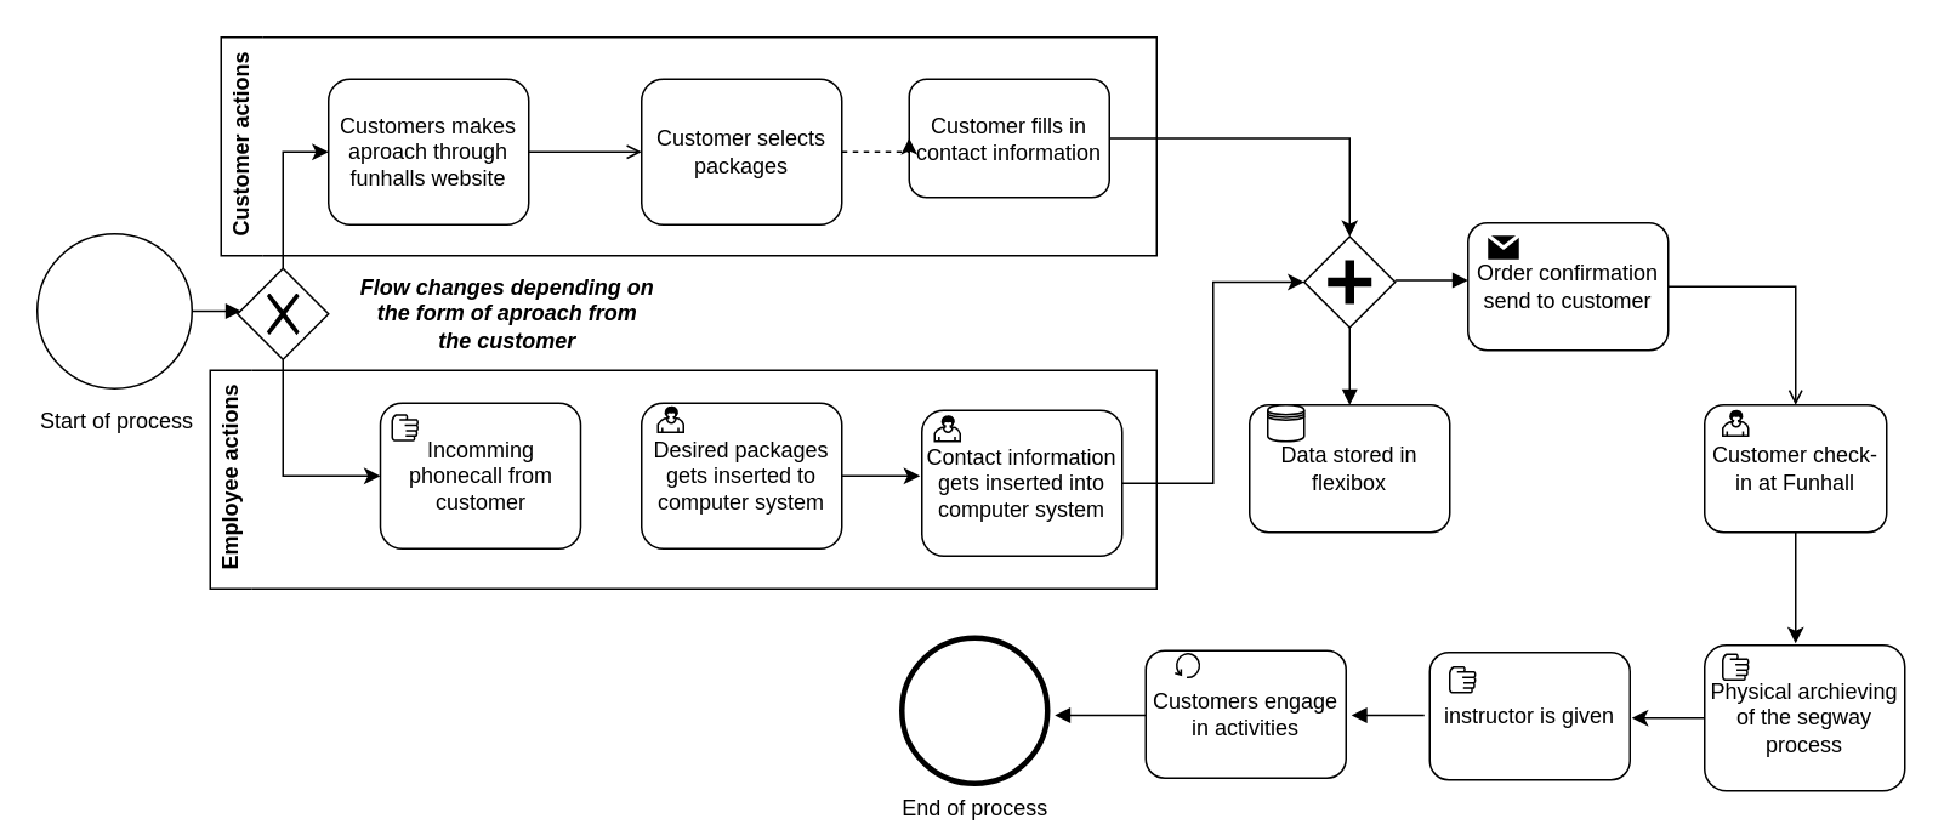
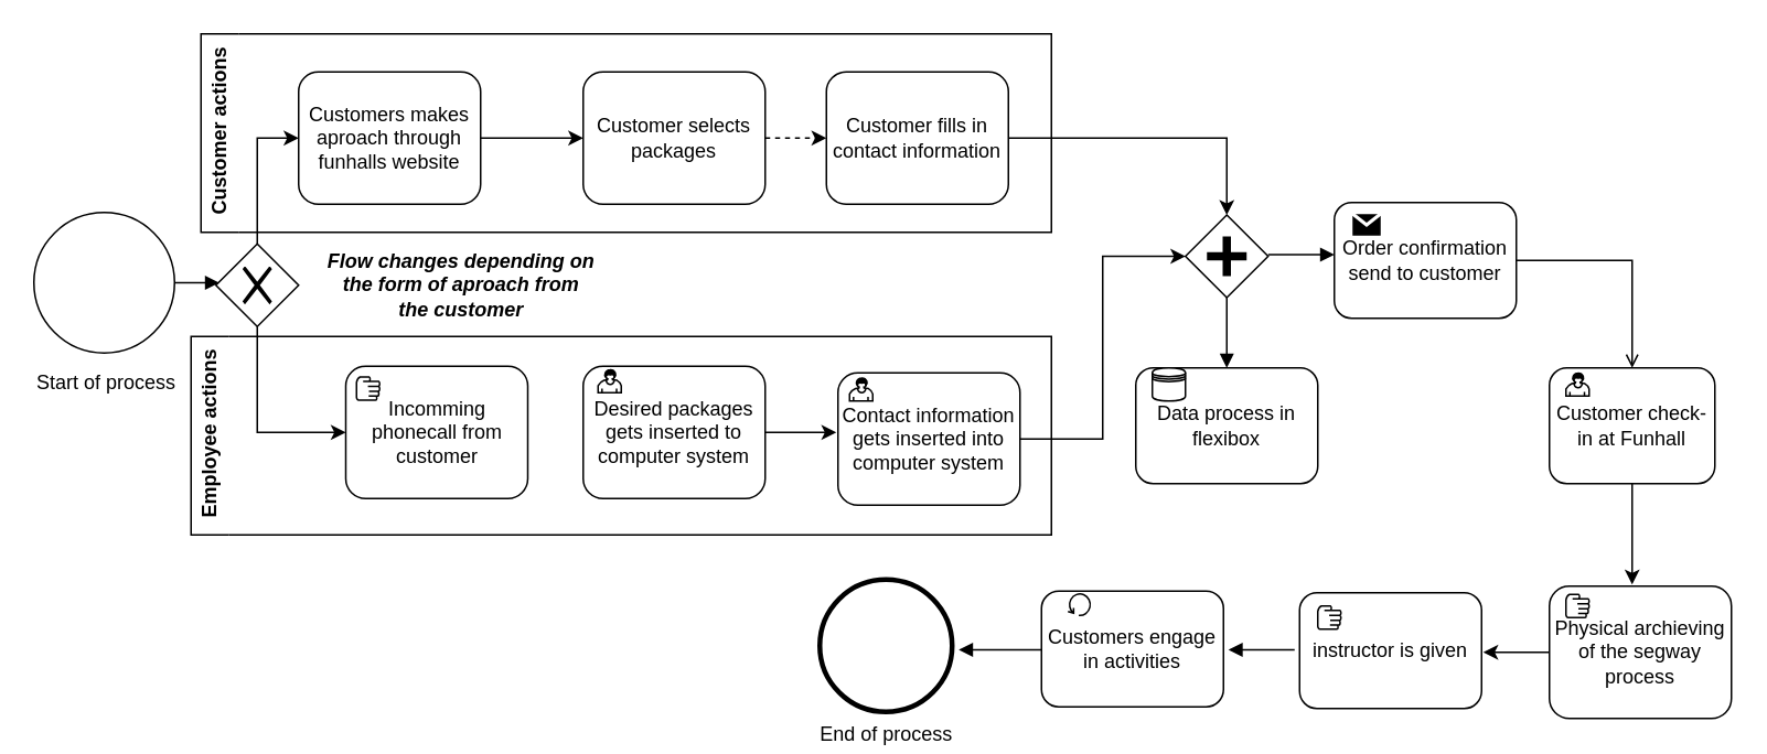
  <mxCell id="0" />
  <mxCell id="1" parent="0" />
  <mxCell id="2" value="" style="ellipse;whiteSpace=wrap;html=1;aspect=fixed;" parent="1" vertex="1"><mxGeometry x="20" y="128" width="85" height="85" as="geometry" /></mxCell>
  <mxCell id="3" style="edgeStyle=orthogonalEdgeStyle;rounded=0;orthogonalLoop=1;jettySize=auto;html=1;exitX=1;exitY=0.5;exitDx=0;exitDy=0;entryX=0.5;entryY=0;entryDx=0;entryDy=0;" edge="1" parent="1" source="4" target="7"><mxGeometry relative="1" as="geometry" /></mxCell>
- <mxCell id="4" value="Customer fills in contact information" style="shape=ext;rounded=1;html=1;whiteSpace=wrap;" parent="1" vertex="1"><mxGeometry x="499" y="43" width="110" height="65" as="geometry" /></mxCell>
+ <mxCell id="4" value="Customer fills in contact information" style="shape=ext;rounded=1;html=1;whiteSpace=wrap;" parent="1" vertex="1"><mxGeometry x="499" y="43" width="110" height="80" as="geometry" /></mxCell>
  <mxCell id="5" style="edgeStyle=orthogonalEdgeStyle;rounded=0;orthogonalLoop=1;jettySize=auto;html=1;exitX=1;exitY=0.5;exitDx=0;exitDy=0;entryX=0;entryY=0.5;entryDx=0;entryDy=0;dashed=1;" edge="1" parent="1" source="6" target="4"><mxGeometry relative="1" as="geometry" /></mxCell>
  <mxCell id="6" value="Customer selects packages" style="shape=ext;rounded=1;html=1;whiteSpace=wrap;" parent="1" vertex="1"><mxGeometry x="352" y="43" width="110" height="80" as="geometry" /></mxCell>
  <mxCell id="7" value="" style="shape=mxgraph.bpmn.shape;html=1;verticalLabelPosition=bottom;labelBackgroundColor=#ffffff;verticalAlign=top;align=center;perimeter=rhombusPerimeter;background=gateway;outlineConnect=0;outline=none;symbol=parallelGw;" parent="1" vertex="1"><mxGeometry x="716" y="129.5" width="50" height="50" as="geometry" /></mxCell>
  <mxCell id="8" value="" style="endArrow=block;endFill=1;endSize=6;html=1;" parent="1" edge="1"><mxGeometry width="100" relative="1" as="geometry"><mxPoint x="766" y="153.5" as="sourcePoint" /><mxPoint x="806" y="153.5" as="targetPoint" /></mxGeometry></mxCell>
  <mxCell id="9" style="edgeStyle=orthogonalEdgeStyle;rounded=0;orthogonalLoop=1;jettySize=auto;html=1;exitX=1;exitY=0.5;exitDx=0;exitDy=0;entryX=0.5;entryY=0;entryDx=0;entryDy=0;endArrow=open;" parent="1" source="10" target="14" edge="1"><mxGeometry relative="1" as="geometry" /></mxCell>
  <mxCell id="10" value="Order confirmation send to customer" style="shape=ext;rounded=1;html=1;whiteSpace=wrap;" parent="1" vertex="1"><mxGeometry x="806" y="122" width="110" height="70" as="geometry" /></mxCell>
  <mxCell id="11" value="" style="endArrow=block;endFill=1;endSize=6;html=1;" parent="1" edge="1"><mxGeometry width="100" relative="1" as="geometry"><mxPoint x="741" y="179.5" as="sourcePoint" /><mxPoint x="741" y="222" as="targetPoint" /></mxGeometry></mxCell>
- <mxCell id="12" value="Data stored in flexibox" style="shape=ext;rounded=1;html=1;whiteSpace=wrap;" parent="1" vertex="1"><mxGeometry x="686" y="222" width="110" height="70" as="geometry" /></mxCell>
+ <mxCell id="12" value="Data process in flexibox" style="shape=ext;rounded=1;html=1;whiteSpace=wrap;" parent="1" vertex="1"><mxGeometry x="686" y="222" width="110" height="70" as="geometry" /></mxCell>
  <mxCell id="13" style="edgeStyle=orthogonalEdgeStyle;rounded=0;orthogonalLoop=1;jettySize=auto;html=1;exitX=0.5;exitY=1;exitDx=0;exitDy=0;" edge="1" parent="1" source="14"><mxGeometry relative="1" as="geometry"><mxPoint x="986" y="353" as="targetPoint" /></mxGeometry></mxCell>
  <mxCell id="14" value="Customer check-in at Funhall" style="shape=ext;rounded=1;html=1;whiteSpace=wrap;" parent="1" vertex="1"><mxGeometry x="936" y="222" width="100" height="70" as="geometry" /></mxCell>
  <mxCell id="15" value="" style="shape=datastore;whiteSpace=wrap;html=1;" parent="1" vertex="1"><mxGeometry x="696" y="222" width="20" height="20" as="geometry" /></mxCell>
  <mxCell id="16" value="" style="shape=mxgraph.bpmn.user_task;html=1;outlineConnect=0;" parent="1" vertex="1"><mxGeometry x="946" y="225" width="14" height="14" as="geometry" /></mxCell>
  <mxCell id="17" value="instructor is given" style="shape=ext;rounded=1;html=1;whiteSpace=wrap;" parent="1" vertex="1"><mxGeometry x="785" y="358" width="110" height="70" as="geometry" /></mxCell>
  <mxCell id="18" value="" style="shape=mxgraph.bpmn.manual_task;html=1;outlineConnect=0;" parent="1" vertex="1"><mxGeometry x="796" y="366" width="14" height="14" as="geometry" /></mxCell>
  <mxCell id="19" value="" style="endArrow=block;endFill=1;endSize=6;html=1;entryX=0;entryY=0.5;entryDx=0;entryDy=0;" parent="1" edge="1"><mxGeometry width="100" relative="1" as="geometry"><mxPoint x="105" y="170.5" as="sourcePoint" /><mxPoint x="132" y="170.5" as="targetPoint" /></mxGeometry></mxCell>
  <mxCell id="20" value="Customers engage in activities" style="shape=ext;rounded=1;html=1;whiteSpace=wrap;" parent="1" vertex="1"><mxGeometry x="629" y="357" width="110" height="70" as="geometry" /></mxCell>
  <mxCell id="21" value="" style="endArrow=block;endFill=1;endSize=6;html=1;" parent="1" edge="1"><mxGeometry width="100" relative="1" as="geometry"><mxPoint x="782" y="392.5" as="sourcePoint" /><mxPoint x="742" y="392.5" as="targetPoint" /></mxGeometry></mxCell>
  <mxCell id="22" value="" style="shape=mxgraph.bpmn.loop;html=1;outlineConnect=0;" parent="1" vertex="1"><mxGeometry x="645" y="358" width="14" height="14" as="geometry" /></mxCell>
  <mxCell id="23" value="End of process" style="shape=mxgraph.bpmn.shape;html=1;verticalLabelPosition=bottom;labelBackgroundColor=#ffffff;verticalAlign=top;align=center;perimeter=ellipsePerimeter;outlineConnect=0;outline=end;symbol=general;" parent="1" vertex="1"><mxGeometry x="495" y="350" width="80" height="80" as="geometry" /></mxCell>
  <mxCell id="24" value="" style="endArrow=block;endFill=1;endSize=6;html=1;" parent="1" edge="1"><mxGeometry width="100" relative="1" as="geometry"><mxPoint x="629" y="392.5" as="sourcePoint" /><mxPoint x="579" y="392.5" as="targetPoint" /></mxGeometry></mxCell>
  <mxCell id="25" style="edgeStyle=orthogonalEdgeStyle;rounded=0;orthogonalLoop=1;jettySize=auto;html=1;exitX=0.5;exitY=1;exitDx=0;exitDy=0;entryX=0;entryY=0.5;entryDx=0;entryDy=0;" edge="1" parent="1" source="27" target="30"><mxGeometry relative="1" as="geometry" /></mxCell>
  <mxCell id="26" style="edgeStyle=orthogonalEdgeStyle;rounded=0;orthogonalLoop=1;jettySize=auto;html=1;exitX=0.5;exitY=0;exitDx=0;exitDy=0;entryX=0;entryY=0.5;entryDx=0;entryDy=0;" edge="1" parent="1" source="27" target="29"><mxGeometry relative="1" as="geometry" /></mxCell>
  <mxCell id="27" value="" style="shape=mxgraph.bpmn.shape;html=1;verticalLabelPosition=bottom;labelBackgroundColor=#ffffff;verticalAlign=top;align=center;perimeter=rhombusPerimeter;background=gateway;outlineConnect=0;outline=none;symbol=exclusiveGw;" vertex="1" parent="1"><mxGeometry x="130" y="147" width="50" height="50" as="geometry" /></mxCell>
- <mxCell id="28" style="edgeStyle=orthogonalEdgeStyle;rounded=0;orthogonalLoop=1;jettySize=auto;html=1;exitX=1;exitY=0.5;exitDx=0;exitDy=0;entryX=0;entryY=0.5;entryDx=0;entryDy=0;endArrow=open;" edge="1" parent="1" source="29" target="6"><mxGeometry relative="1" as="geometry" /></mxCell>
+ <mxCell id="28" style="edgeStyle=orthogonalEdgeStyle;rounded=0;orthogonalLoop=1;jettySize=auto;html=1;exitX=1;exitY=0.5;exitDx=0;exitDy=0;entryX=0;entryY=0.5;entryDx=0;entryDy=0;" edge="1" parent="1" source="29" target="6"><mxGeometry relative="1" as="geometry" /></mxCell>
  <mxCell id="29" value="Customers makes aproach through funhalls website" style="shape=ext;rounded=1;html=1;whiteSpace=wrap;" vertex="1" parent="1"><mxGeometry x="180" y="43" width="110" height="80" as="geometry" /></mxCell>
  <mxCell id="30" value="Incomming phonecall from customer" style="shape=ext;rounded=1;html=1;whiteSpace=wrap;" vertex="1" parent="1"><mxGeometry x="208.5" y="221" width="110" height="80" as="geometry" /></mxCell>
  <mxCell id="31" style="edgeStyle=orthogonalEdgeStyle;rounded=0;orthogonalLoop=1;jettySize=auto;html=1;exitX=1;exitY=0.5;exitDx=0;exitDy=0;" edge="1" parent="1" source="32"><mxGeometry relative="1" as="geometry"><mxPoint x="505" y="261" as="targetPoint" /></mxGeometry></mxCell>
  <mxCell id="32" value="Desired packages gets inserted to computer system" style="shape=ext;rounded=1;html=1;whiteSpace=wrap;" vertex="1" parent="1"><mxGeometry x="352" y="221" width="110" height="80" as="geometry" /></mxCell>
  <mxCell id="33" style="edgeStyle=orthogonalEdgeStyle;rounded=0;orthogonalLoop=1;jettySize=auto;html=1;exitX=1;exitY=0.5;exitDx=0;exitDy=0;entryX=0;entryY=0.5;entryDx=0;entryDy=0;" edge="1" parent="1" source="34" target="7"><mxGeometry relative="1" as="geometry" /></mxCell>
  <mxCell id="34" value="Contact information gets inserted into computer system" style="shape=ext;rounded=1;html=1;whiteSpace=wrap;" vertex="1" parent="1"><mxGeometry x="506" y="225" width="110" height="80" as="geometry" /></mxCell>
  <mxCell id="35" value="&lt;i&gt;&lt;b&gt;Flow changes depending on&lt;br&gt;the form of aproach from&lt;br&gt;the customer&lt;/b&gt;&lt;/i&gt;&lt;br&gt;" style="text;html=1;resizable=0;autosize=1;align=center;verticalAlign=middle;points=[];fillColor=none;strokeColor=none;rounded=0;" vertex="1" parent="1"><mxGeometry x="188" y="147" width="180" height="50" as="geometry" /></mxCell>
  <mxCell id="36" value="" style="shape=message;whiteSpace=wrap;html=1;outlineConnect=0;fillColor=#000000;strokeColor=#ffffff;strokeWidth=2;" vertex="1" parent="1"><mxGeometry x="816" y="128" width="19" height="15" as="geometry" /></mxCell>
  <mxCell id="37" value="" style="shape=mxgraph.bpmn.user_task;html=1;outlineConnect=0;" vertex="1" parent="1"><mxGeometry x="361" y="223" width="14" height="14" as="geometry" /></mxCell>
  <mxCell id="38" value="" style="shape=mxgraph.bpmn.user_task;html=1;outlineConnect=0;" vertex="1" parent="1"><mxGeometry x="513" y="228" width="14" height="14" as="geometry" /></mxCell>
  <mxCell id="39" style="edgeStyle=orthogonalEdgeStyle;rounded=0;orthogonalLoop=1;jettySize=auto;html=1;exitX=0;exitY=0.5;exitDx=0;exitDy=0;entryX=1;entryY=0.5;entryDx=0;entryDy=0;" edge="1" parent="1" source="40"><mxGeometry relative="1" as="geometry"><mxPoint x="896" y="394" as="targetPoint" /></mxGeometry></mxCell>
  <mxCell id="40" value="Physical archieving of the segway process" style="shape=ext;rounded=1;html=1;whiteSpace=wrap;" vertex="1" parent="1"><mxGeometry x="936" y="354" width="110" height="80" as="geometry" /></mxCell>
  <mxCell id="41" value="" style="shape=mxgraph.bpmn.manual_task;html=1;outlineConnect=0;" vertex="1" parent="1"><mxGeometry x="946" y="359" width="14" height="14" as="geometry" /></mxCell>
  <mxCell id="42" value="Customer actions&lt;br&gt;" style="swimlane;html=1;horizontal=0;swimlaneLine=0;" vertex="1" parent="1"><mxGeometry x="121" y="20" width="514" height="120" as="geometry" /></mxCell>
  <mxCell id="43" value="Employee actions" style="swimlane;html=1;horizontal=0;swimlaneLine=0;" vertex="1" parent="1"><mxGeometry x="115" y="203" width="520" height="120" as="geometry" /></mxCell>
  <mxCell id="44" value="" style="shape=mxgraph.bpmn.manual_task;html=1;outlineConnect=0;" vertex="1" parent="43"><mxGeometry x="100" y="24.5" width="14" height="14" as="geometry" /></mxCell>
  <mxCell id="45" value="Start of process" style="text;html=1;" vertex="1" parent="1"><mxGeometry x="20" y="217" width="110" height="30" as="geometry" /></mxCell>
